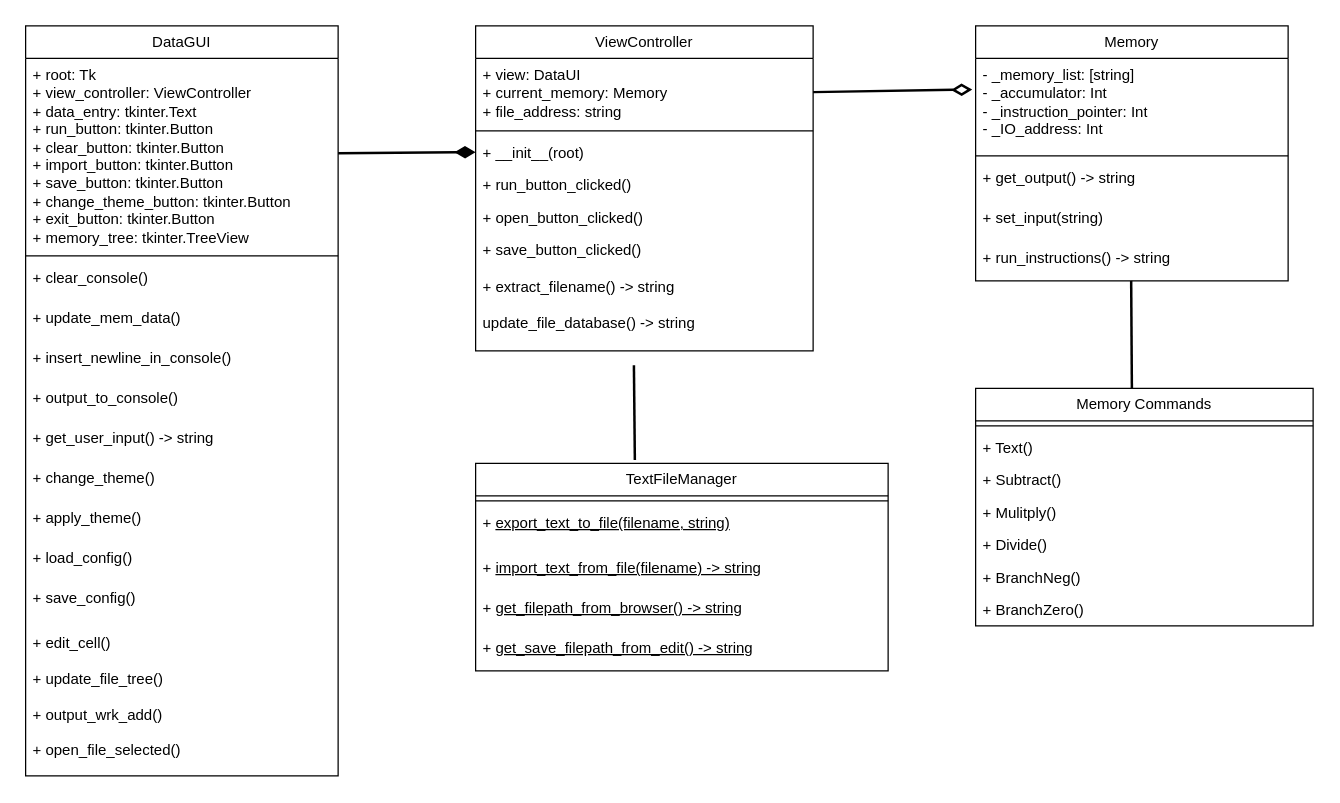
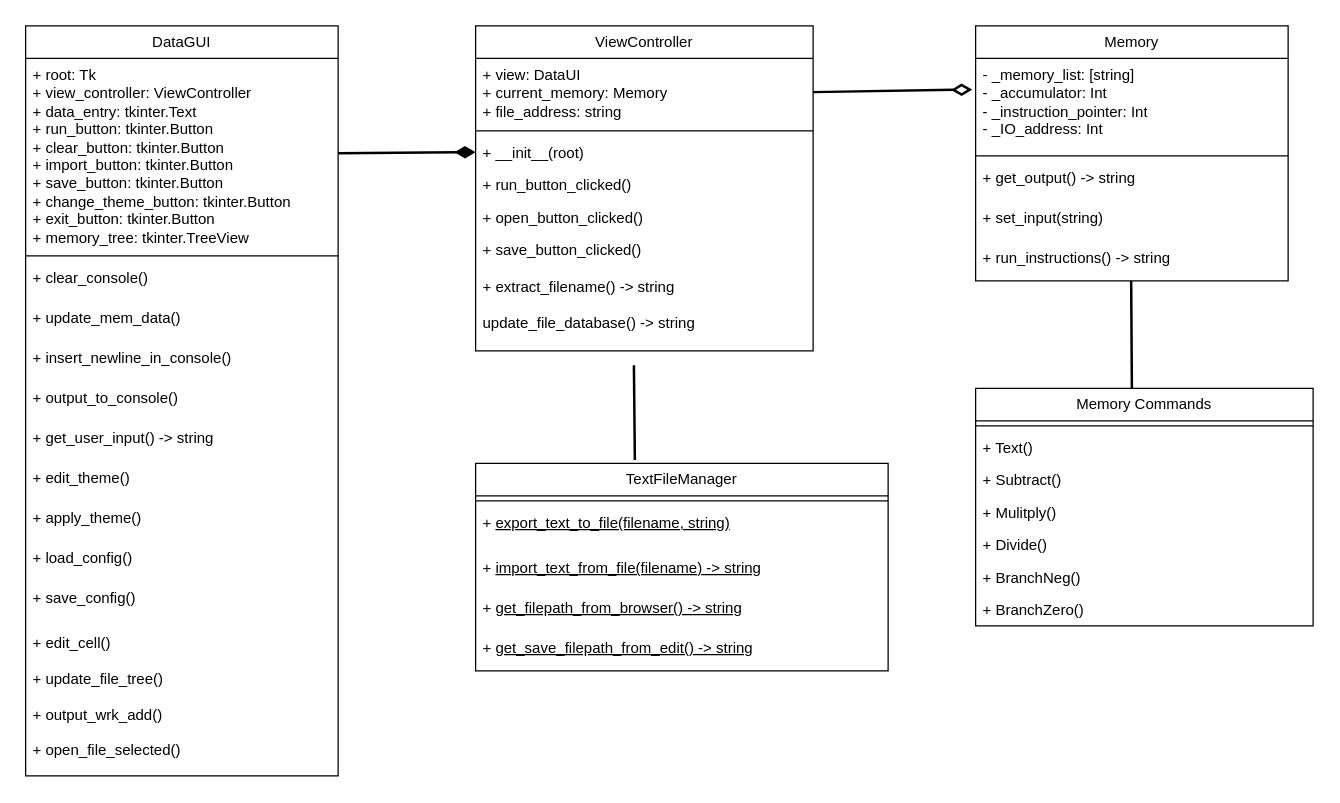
  <mxCell id="0" />
  <mxCell id="1" parent="0" />
  <mxCell id="2" value="Memory" style="swimlane;fontStyle=0;childLayout=stackLayout;horizontal=1;startSize=26;fillColor=none;horizontalStack=0;resizeParent=1;resizeParentMax=0;resizeLast=0;collapsible=1;marginBottom=0;whiteSpace=wrap;html=1;" parent="1" vertex="1"><mxGeometry x="780" y="20" width="250" height="204" as="geometry" /></mxCell>
  <mxCell id="3" value="- _memory_list: [string]&lt;br&gt;- _accumulator: Int&lt;br&gt;- _instruction_pointer: Int&lt;br&gt;- _IO_address: Int" style="text;strokeColor=none;fillColor=none;align=left;verticalAlign=top;spacingLeft=4;spacingRight=4;overflow=hidden;rotatable=0;points=[[0,0.5],[1,0.5]];portConstraint=eastwest;whiteSpace=wrap;html=1;" parent="2" vertex="1"><mxGeometry y="26" width="250" height="74" as="geometry" /></mxCell>
  <mxCell id="4" value="" style="line;strokeWidth=1;fillColor=none;align=left;verticalAlign=middle;spacingTop=-1;spacingLeft=3;spacingRight=3;rotatable=0;labelPosition=right;points=[];portConstraint=eastwest;strokeColor=inherit;" parent="2" vertex="1"><mxGeometry y="100" width="250" height="8" as="geometry" /></mxCell>
  <mxCell id="5" value="+ get_output() -&amp;gt; string" style="text;strokeColor=none;fillColor=none;align=left;verticalAlign=top;spacingLeft=4;spacingRight=4;overflow=hidden;rotatable=0;points=[[0,0.5],[1,0.5]];portConstraint=eastwest;whiteSpace=wrap;html=1;" parent="2" vertex="1"><mxGeometry y="108" width="250" height="32" as="geometry" /></mxCell>
  <mxCell id="6" value="+ set_input(string)" style="text;strokeColor=none;fillColor=none;align=left;verticalAlign=top;spacingLeft=4;spacingRight=4;overflow=hidden;rotatable=0;points=[[0,0.5],[1,0.5]];portConstraint=eastwest;whiteSpace=wrap;html=1;" parent="2" vertex="1"><mxGeometry y="140" width="250" height="32" as="geometry" /></mxCell>
  <mxCell id="7" value="+ run_instructions() -&amp;gt; string" style="text;strokeColor=none;fillColor=none;align=left;verticalAlign=top;spacingLeft=4;spacingRight=4;overflow=hidden;rotatable=0;points=[[0,0.5],[1,0.5]];portConstraint=eastwest;whiteSpace=wrap;html=1;" parent="2" vertex="1"><mxGeometry y="172" width="250" height="32" as="geometry" /></mxCell>
  <mxCell id="8" value="ViewController" style="swimlane;fontStyle=0;childLayout=stackLayout;horizontal=1;startSize=26;fillColor=none;horizontalStack=0;resizeParent=1;resizeParentMax=0;resizeLast=0;collapsible=1;marginBottom=0;whiteSpace=wrap;html=1;" parent="1" vertex="1"><mxGeometry x="380" y="20" width="270" height="260" as="geometry" /></mxCell>
  <mxCell id="9" value="+ view: DataUI&lt;br&gt;+ current_memory: Memory&lt;br&gt;+ file_address: string" style="text;strokeColor=none;fillColor=none;align=left;verticalAlign=top;spacingLeft=4;spacingRight=4;overflow=hidden;rotatable=0;points=[[0,0.5],[1,0.5]];portConstraint=eastwest;whiteSpace=wrap;html=1;" parent="8" vertex="1"><mxGeometry y="26" width="270" height="54" as="geometry" /></mxCell>
  <mxCell id="10" value="" style="line;strokeWidth=1;fillColor=none;align=left;verticalAlign=middle;spacingTop=-1;spacingLeft=3;spacingRight=3;rotatable=0;labelPosition=right;points=[];portConstraint=eastwest;strokeColor=inherit;" parent="8" vertex="1"><mxGeometry y="80" width="270" height="8" as="geometry" /></mxCell>
  <mxCell id="11" value="+ __init__(root)" style="text;strokeColor=none;fillColor=none;align=left;verticalAlign=top;spacingLeft=4;spacingRight=4;overflow=hidden;rotatable=0;points=[[0,0.5],[1,0.5]];portConstraint=eastwest;whiteSpace=wrap;html=1;" parent="8" vertex="1"><mxGeometry y="88" width="270" height="26" as="geometry" /></mxCell>
  <mxCell id="12" value="+ run_button_clicked()" style="text;strokeColor=none;fillColor=none;align=left;verticalAlign=top;spacingLeft=4;spacingRight=4;overflow=hidden;rotatable=0;points=[[0,0.5],[1,0.5]];portConstraint=eastwest;whiteSpace=wrap;html=1;" parent="8" vertex="1"><mxGeometry y="114" width="270" height="26" as="geometry" /></mxCell>
  <mxCell id="13" value="+ open_button_clicked()" style="text;strokeColor=none;fillColor=none;align=left;verticalAlign=top;spacingLeft=4;spacingRight=4;overflow=hidden;rotatable=0;points=[[0,0.5],[1,0.5]];portConstraint=eastwest;whiteSpace=wrap;html=1;" parent="8" vertex="1"><mxGeometry y="140" width="270" height="26" as="geometry" /></mxCell>
  <mxCell id="14" value="+ save_button_clicked()&lt;br&gt;&lt;br&gt;+ extract_filename() -&amp;gt; string&lt;br&gt;&lt;br&gt;update_file_database() -&amp;gt; string" style="text;strokeColor=none;fillColor=none;align=left;verticalAlign=top;spacingLeft=4;spacingRight=4;overflow=hidden;rotatable=0;points=[[0,0.5],[1,0.5]];portConstraint=eastwest;whiteSpace=wrap;html=1;" parent="8" vertex="1"><mxGeometry y="166" width="270" height="94" as="geometry" /></mxCell>
  <mxCell id="15" value="DataGUI" style="swimlane;fontStyle=0;childLayout=stackLayout;horizontal=1;startSize=26;fillColor=none;horizontalStack=0;resizeParent=1;resizeParentMax=0;resizeLast=0;collapsible=1;marginBottom=0;whiteSpace=wrap;html=1;" parent="1" vertex="1"><mxGeometry x="20" y="20" width="250" height="600" as="geometry" /></mxCell>
  <mxCell id="16" value="+ root: Tk&lt;br&gt;+ view_controller: ViewController&lt;br&gt;+ data_entry: tkinter.Text&lt;br&gt;+ run_button: tkinter.Button&lt;br&gt;+ clear_button: tkinter.Button&lt;br&gt;+ import_button: tkinter.Button&lt;br&gt;+ save_button: tkinter.Button&lt;br&gt;+ change_theme_button: tkinter.Button&lt;br&gt;+ exit_button: tkinter.Button&lt;br&gt;+ memory_tree: tkinter.TreeView" style="text;strokeColor=none;fillColor=none;align=left;verticalAlign=top;spacingLeft=4;spacingRight=4;overflow=hidden;rotatable=0;points=[[0,0.5],[1,0.5]];portConstraint=eastwest;whiteSpace=wrap;html=1;" parent="15" vertex="1"><mxGeometry y="26" width="250" height="154" as="geometry" /></mxCell>
  <mxCell id="17" value="" style="line;strokeWidth=1;fillColor=none;align=left;verticalAlign=middle;spacingTop=-1;spacingLeft=3;spacingRight=3;rotatable=0;labelPosition=right;points=[];portConstraint=eastwest;strokeColor=inherit;" parent="15" vertex="1"><mxGeometry y="180" width="250" height="8" as="geometry" /></mxCell>
  <mxCell id="18" value="+ clear_console()" style="text;strokeColor=none;fillColor=none;align=left;verticalAlign=top;spacingLeft=4;spacingRight=4;overflow=hidden;rotatable=0;points=[[0,0.5],[1,0.5]];portConstraint=eastwest;whiteSpace=wrap;html=1;" parent="15" vertex="1"><mxGeometry y="188" width="250" height="32" as="geometry" /></mxCell>
  <mxCell id="19" value="+ update_mem_data()" style="text;strokeColor=none;fillColor=none;align=left;verticalAlign=top;spacingLeft=4;spacingRight=4;overflow=hidden;rotatable=0;points=[[0,0.5],[1,0.5]];portConstraint=eastwest;whiteSpace=wrap;html=1;" parent="15" vertex="1"><mxGeometry y="220" width="250" height="32" as="geometry" /></mxCell>
  <mxCell id="20" value="+ insert_newline_in_console()" style="text;strokeColor=none;fillColor=none;align=left;verticalAlign=top;spacingLeft=4;spacingRight=4;overflow=hidden;rotatable=0;points=[[0,0.5],[1,0.5]];portConstraint=eastwest;whiteSpace=wrap;html=1;" parent="15" vertex="1"><mxGeometry y="252" width="250" height="32" as="geometry" /></mxCell>
  <mxCell id="21" value="+ output_to_console()" style="text;strokeColor=none;fillColor=none;align=left;verticalAlign=top;spacingLeft=4;spacingRight=4;overflow=hidden;rotatable=0;points=[[0,0.5],[1,0.5]];portConstraint=eastwest;whiteSpace=wrap;html=1;" parent="15" vertex="1"><mxGeometry y="284" width="250" height="32" as="geometry" /></mxCell>
  <mxCell id="22" value="+ get_user_input() -&amp;gt; string" style="text;strokeColor=none;fillColor=none;align=left;verticalAlign=top;spacingLeft=4;spacingRight=4;overflow=hidden;rotatable=0;points=[[0,0.5],[1,0.5]];portConstraint=eastwest;whiteSpace=wrap;html=1;" parent="15" vertex="1"><mxGeometry y="316" width="250" height="32" as="geometry" /></mxCell>
- <mxCell id="23" value="+ change_theme()" style="text;strokeColor=none;fillColor=none;align=left;verticalAlign=top;spacingLeft=4;spacingRight=4;overflow=hidden;rotatable=0;points=[[0,0.5],[1,0.5]];portConstraint=eastwest;whiteSpace=wrap;html=1;" parent="15" vertex="1"><mxGeometry y="348" width="250" height="32" as="geometry" /></mxCell>
+ <mxCell id="23" value="+ edit_theme()" style="text;strokeColor=none;fillColor=none;align=left;verticalAlign=top;spacingLeft=4;spacingRight=4;overflow=hidden;rotatable=0;points=[[0,0.5],[1,0.5]];portConstraint=eastwest;whiteSpace=wrap;html=1;" parent="15" vertex="1"><mxGeometry y="348" width="250" height="32" as="geometry" /></mxCell>
  <mxCell id="24" value="+ apply_theme()" style="text;strokeColor=none;fillColor=none;align=left;verticalAlign=top;spacingLeft=4;spacingRight=4;overflow=hidden;rotatable=0;points=[[0,0.5],[1,0.5]];portConstraint=eastwest;whiteSpace=wrap;html=1;" parent="15" vertex="1"><mxGeometry y="380" width="250" height="32" as="geometry" /></mxCell>
  <mxCell id="25" value="+ load_config()" style="text;strokeColor=none;fillColor=none;align=left;verticalAlign=top;spacingLeft=4;spacingRight=4;overflow=hidden;rotatable=0;points=[[0,0.5],[1,0.5]];portConstraint=eastwest;whiteSpace=wrap;html=1;" parent="15" vertex="1"><mxGeometry y="412" width="250" height="32" as="geometry" /></mxCell>
  <mxCell id="26" value="+ save_config()" style="text;strokeColor=none;fillColor=none;align=left;verticalAlign=top;spacingLeft=4;spacingRight=4;overflow=hidden;rotatable=0;points=[[0,0.5],[1,0.5]];portConstraint=eastwest;whiteSpace=wrap;html=1;" parent="15" vertex="1"><mxGeometry y="444" width="250" height="36" as="geometry" /></mxCell>
  <mxCell id="27" value="+ edit_cell()&lt;br&gt;&lt;br&gt;+ update_file_tree()&lt;br&gt;&lt;br&gt;+ output_wrk_add()&lt;br&gt;&lt;br&gt;+ open_file_selected()" style="text;strokeColor=none;fillColor=none;align=left;verticalAlign=top;spacingLeft=4;spacingRight=4;overflow=hidden;rotatable=0;points=[[0,0.5],[1,0.5]];portConstraint=eastwest;whiteSpace=wrap;html=1;" vertex="1" parent="15"><mxGeometry y="480" width="250" height="120" as="geometry" /></mxCell>
  <mxCell id="28" value="TextFileManager" style="swimlane;fontStyle=0;childLayout=stackLayout;horizontal=1;startSize=26;fillColor=none;horizontalStack=0;resizeParent=1;resizeParentMax=0;resizeLast=0;collapsible=1;marginBottom=0;whiteSpace=wrap;html=1;" parent="1" vertex="1"><mxGeometry x="380" y="370" width="330" height="166" as="geometry" /></mxCell>
  <mxCell id="29" value="" style="line;strokeWidth=1;fillColor=none;align=left;verticalAlign=middle;spacingTop=-1;spacingLeft=3;spacingRight=3;rotatable=0;labelPosition=right;points=[];portConstraint=eastwest;strokeColor=inherit;" parent="28" vertex="1"><mxGeometry y="26" width="330" height="8" as="geometry" /></mxCell>
  <mxCell id="30" value="+&amp;nbsp;&lt;u&gt;export_text_to_file(filename, string)&lt;/u&gt;" style="text;strokeColor=none;fillColor=none;align=left;verticalAlign=top;spacingLeft=4;spacingRight=4;overflow=hidden;rotatable=0;points=[[0,0.5],[1,0.5]];portConstraint=eastwest;whiteSpace=wrap;html=1;" parent="28" vertex="1"><mxGeometry y="34" width="330" height="36" as="geometry" /></mxCell>
  <mxCell id="31" value="+ &lt;u&gt;import_text_from_file(filename) -&amp;gt; string&lt;/u&gt;" style="text;strokeColor=none;fillColor=none;align=left;verticalAlign=top;spacingLeft=4;spacingRight=4;overflow=hidden;rotatable=0;points=[[0,0.5],[1,0.5]];portConstraint=eastwest;whiteSpace=wrap;html=1;" parent="28" vertex="1"><mxGeometry y="70" width="330" height="32" as="geometry" /></mxCell>
  <mxCell id="32" value="+ &lt;u&gt;get_filepath_from_browser() -&amp;gt; string&lt;/u&gt;" style="text;strokeColor=none;fillColor=none;align=left;verticalAlign=top;spacingLeft=4;spacingRight=4;overflow=hidden;rotatable=0;points=[[0,0.5],[1,0.5]];portConstraint=eastwest;whiteSpace=wrap;html=1;" parent="28" vertex="1"><mxGeometry y="102" width="330" height="32" as="geometry" /></mxCell>
  <mxCell id="33" value="+ &lt;u&gt;get_save_filepath_from_edit() -&amp;gt; string&lt;/u&gt;" style="text;strokeColor=none;fillColor=none;align=left;verticalAlign=top;spacingLeft=4;spacingRight=4;overflow=hidden;rotatable=0;points=[[0,0.5],[1,0.5]];portConstraint=eastwest;whiteSpace=wrap;html=1;" parent="28" vertex="1"><mxGeometry y="134" width="330" height="32" as="geometry" /></mxCell>
  <mxCell id="34" value="" style="edgeStyle=none;html=1;entryX=0;entryY=0.5;entryDx=0;entryDy=0;endArrow=diamondThin;endFill=1;endSize=11;startSize=11;targetPerimeterSpacing=7;strokeWidth=2;" parent="1" source="16" target="11" edge="1"><mxGeometry relative="1" as="geometry" /></mxCell>
  <mxCell id="35" value="" style="edgeStyle=none;html=1;endArrow=diamondThin;endFill=0;endSize=11;startSize=11;targetPerimeterSpacing=7;strokeWidth=2;exitX=1;exitY=0.5;exitDx=0;exitDy=0;entryX=-0.011;entryY=0.337;entryDx=0;entryDy=0;entryPerimeter=0;" parent="1" source="9" target="3" edge="1"><mxGeometry relative="1" as="geometry"><mxPoint x="280" y="131.936" as="sourcePoint" /><mxPoint x="760" y="100" as="targetPoint" /></mxGeometry></mxCell>
  <mxCell id="36" value="" style="edgeStyle=none;html=1;endArrow=none;endFill=0;endSize=11;startSize=11;targetPerimeterSpacing=7;strokeWidth=2;exitX=0.469;exitY=1.122;exitDx=0;exitDy=0;exitPerimeter=0;entryX=0.386;entryY=-0.016;entryDx=0;entryDy=0;entryPerimeter=0;" parent="1" source="14" target="28" edge="1"><mxGeometry relative="1" as="geometry"><mxPoint x="660" y="83" as="sourcePoint" /><mxPoint x="507" y="300" as="targetPoint" /></mxGeometry></mxCell>
  <mxCell id="37" value="Memory Commands" style="swimlane;fontStyle=0;childLayout=stackLayout;horizontal=1;startSize=26;fillColor=none;horizontalStack=0;resizeParent=1;resizeParentMax=0;resizeLast=0;collapsible=1;marginBottom=0;whiteSpace=wrap;html=1;" parent="1" vertex="1"><mxGeometry x="780" y="310" width="270" height="190" as="geometry" /></mxCell>
  <mxCell id="38" value="" style="line;strokeWidth=1;fillColor=none;align=left;verticalAlign=middle;spacingTop=-1;spacingLeft=3;spacingRight=3;rotatable=0;labelPosition=right;points=[];portConstraint=eastwest;strokeColor=inherit;" parent="37" vertex="1"><mxGeometry y="26" width="270" height="8" as="geometry" /></mxCell>
  <mxCell id="39" value="+ Text()" style="text;strokeColor=none;fillColor=none;align=left;verticalAlign=top;spacingLeft=4;spacingRight=4;overflow=hidden;rotatable=0;points=[[0,0.5],[1,0.5]];portConstraint=eastwest;whiteSpace=wrap;html=1;" parent="37" vertex="1"><mxGeometry y="34" width="270" height="26" as="geometry" /></mxCell>
  <mxCell id="40" value="+ Subtract()" style="text;strokeColor=none;fillColor=none;align=left;verticalAlign=top;spacingLeft=4;spacingRight=4;overflow=hidden;rotatable=0;points=[[0,0.5],[1,0.5]];portConstraint=eastwest;whiteSpace=wrap;html=1;" parent="37" vertex="1"><mxGeometry y="60" width="270" height="26" as="geometry" /></mxCell>
  <mxCell id="41" value="+ Mulitply()" style="text;strokeColor=none;fillColor=none;align=left;verticalAlign=top;spacingLeft=4;spacingRight=4;overflow=hidden;rotatable=0;points=[[0,0.5],[1,0.5]];portConstraint=eastwest;whiteSpace=wrap;html=1;" parent="37" vertex="1"><mxGeometry y="86" width="270" height="26" as="geometry" /></mxCell>
  <mxCell id="42" value="+ Divide()" style="text;strokeColor=none;fillColor=none;align=left;verticalAlign=top;spacingLeft=4;spacingRight=4;overflow=hidden;rotatable=0;points=[[0,0.5],[1,0.5]];portConstraint=eastwest;whiteSpace=wrap;html=1;" parent="37" vertex="1"><mxGeometry y="112" width="270" height="26" as="geometry" /></mxCell>
  <mxCell id="43" value="+ BranchNeg()" style="text;strokeColor=none;fillColor=none;align=left;verticalAlign=top;spacingLeft=4;spacingRight=4;overflow=hidden;rotatable=0;points=[[0,0.5],[1,0.5]];portConstraint=eastwest;whiteSpace=wrap;html=1;" parent="37" vertex="1"><mxGeometry y="138" width="270" height="26" as="geometry" /></mxCell>
  <mxCell id="44" value="+ BranchZero()" style="text;strokeColor=none;fillColor=none;align=left;verticalAlign=top;spacingLeft=4;spacingRight=4;overflow=hidden;rotatable=0;points=[[0,0.5],[1,0.5]];portConstraint=eastwest;whiteSpace=wrap;html=1;" parent="37" vertex="1"><mxGeometry y="164" width="270" height="26" as="geometry" /></mxCell>
  <mxCell id="45" value="" style="edgeStyle=none;html=1;endArrow=none;endFill=0;endSize=11;startSize=11;targetPerimeterSpacing=7;strokeWidth=2;exitX=0.469;exitY=1.122;exitDx=0;exitDy=0;exitPerimeter=0;" parent="1" edge="1"><mxGeometry relative="1" as="geometry"><mxPoint x="904.44" y="224.002" as="sourcePoint" /><mxPoint x="905" y="310" as="targetPoint" /></mxGeometry></mxCell>
